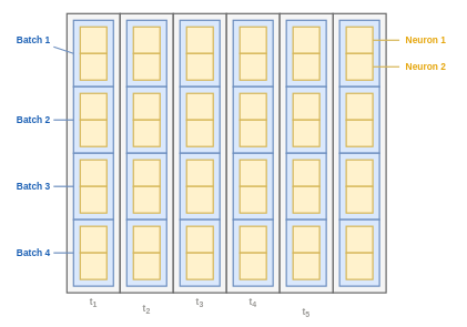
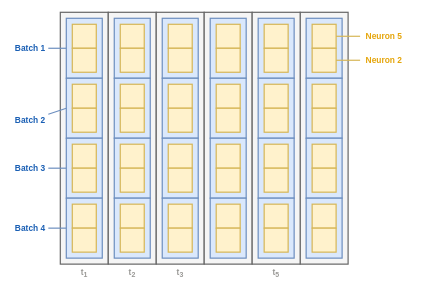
  <mxCell id="0" />
  <mxCell id="1" parent="0" />
  <mxCell id="2" value="" style="rounded=0;whiteSpace=wrap;html=1;fillColor=#f5f5f5;strokeColor=#666666;fontColor=#333333;strokeWidth=2;" vertex="1" parent="1"><mxGeometry x="500" y="20" width="80" height="420" as="geometry" /></mxCell>
  <mxCell id="3" value="" style="rounded=0;whiteSpace=wrap;html=1;fillColor=#dae8fc;strokeColor=#6c8ebf;strokeWidth=2;" vertex="1" parent="1"><mxGeometry x="510" y="30" width="60" height="100" as="geometry" /></mxCell>
  <mxCell id="4" value="" style="rounded=0;whiteSpace=wrap;html=1;fillColor=#fff2cc;strokeColor=#d6b656;strokeWidth=2;" vertex="1" parent="1"><mxGeometry x="520" y="40" width="40" height="40" as="geometry" /></mxCell>
  <mxCell id="5" value="" style="rounded=0;whiteSpace=wrap;html=1;fillColor=#fff2cc;strokeColor=#d6b656;strokeWidth=2;" vertex="1" parent="1"><mxGeometry x="520" y="80" width="40" height="40" as="geometry" /></mxCell>
  <mxCell id="6" value="" style="rounded=0;whiteSpace=wrap;html=1;fillColor=#dae8fc;strokeColor=#6c8ebf;strokeWidth=2;" vertex="1" parent="1"><mxGeometry x="510" y="130" width="60" height="100" as="geometry" /></mxCell>
  <mxCell id="7" value="" style="rounded=0;whiteSpace=wrap;html=1;fillColor=#fff2cc;strokeColor=#d6b656;strokeWidth=2;" vertex="1" parent="1"><mxGeometry x="520" y="140" width="40" height="40" as="geometry" /></mxCell>
  <mxCell id="8" value="" style="rounded=0;whiteSpace=wrap;html=1;fillColor=#fff2cc;strokeColor=#d6b656;strokeWidth=2;" vertex="1" parent="1"><mxGeometry x="520" y="180" width="40" height="40" as="geometry" /></mxCell>
  <mxCell id="9" value="" style="rounded=0;whiteSpace=wrap;html=1;fillColor=#dae8fc;strokeColor=#6c8ebf;strokeWidth=2;" vertex="1" parent="1"><mxGeometry x="510" y="230" width="60" height="100" as="geometry" /></mxCell>
  <mxCell id="10" value="" style="rounded=0;whiteSpace=wrap;html=1;fillColor=#fff2cc;strokeColor=#d6b656;strokeWidth=2;" vertex="1" parent="1"><mxGeometry x="520" y="240" width="40" height="40" as="geometry" /></mxCell>
  <mxCell id="11" value="" style="rounded=0;whiteSpace=wrap;html=1;fillColor=#fff2cc;strokeColor=#d6b656;strokeWidth=2;" vertex="1" parent="1"><mxGeometry x="520" y="280" width="40" height="40" as="geometry" /></mxCell>
  <mxCell id="12" value="" style="rounded=0;whiteSpace=wrap;html=1;fillColor=#dae8fc;strokeColor=#6c8ebf;strokeWidth=2;" vertex="1" parent="1"><mxGeometry x="510" y="330" width="60" height="100" as="geometry" /></mxCell>
  <mxCell id="13" value="" style="rounded=0;whiteSpace=wrap;html=1;fillColor=#fff2cc;strokeColor=#d6b656;strokeWidth=2;" vertex="1" parent="1"><mxGeometry x="520" y="340" width="40" height="40" as="geometry" /></mxCell>
  <mxCell id="14" value="" style="rounded=0;whiteSpace=wrap;html=1;fillColor=#fff2cc;strokeColor=#d6b656;strokeWidth=2;" vertex="1" parent="1"><mxGeometry x="520" y="380" width="40" height="40" as="geometry" /></mxCell>
  <mxCell id="15" value="" style="rounded=0;whiteSpace=wrap;html=1;fillColor=#f5f5f5;strokeColor=#666666;fontColor=#333333;strokeWidth=2;" vertex="1" parent="1"><mxGeometry x="100" y="20" width="80" height="420" as="geometry" /></mxCell>
  <mxCell id="16" value="" style="rounded=0;whiteSpace=wrap;html=1;fillColor=#dae8fc;strokeColor=#6c8ebf;strokeWidth=2;" vertex="1" parent="1"><mxGeometry x="110" y="30" width="60" height="100" as="geometry" /></mxCell>
  <mxCell id="17" value="" style="rounded=0;whiteSpace=wrap;html=1;fillColor=#fff2cc;strokeColor=#d6b656;strokeWidth=2;" vertex="1" parent="1"><mxGeometry x="120" y="40" width="40" height="40" as="geometry" /></mxCell>
  <mxCell id="18" value="" style="rounded=0;whiteSpace=wrap;html=1;fillColor=#fff2cc;strokeColor=#d6b656;strokeWidth=2;" vertex="1" parent="1"><mxGeometry x="120" y="80" width="40" height="40" as="geometry" /></mxCell>
  <mxCell id="19" value="&lt;font color=&quot;#9a9996&quot;&gt;&lt;b&gt;&lt;font style=&quot;font-size: 14px;&quot;&gt;t&lt;sub&gt;1&lt;br&gt;&lt;/sub&gt;&lt;/font&gt;&lt;/b&gt;&lt;/font&gt;" style="text;html=1;align=center;verticalAlign=middle;whiteSpace=wrap;rounded=0;" vertex="1" parent="1"><mxGeometry x="110" y="440" width="60" height="30" as="geometry" /></mxCell>
  <mxCell id="20" value="" style="rounded=0;whiteSpace=wrap;html=1;fillColor=#dae8fc;strokeColor=#6c8ebf;strokeWidth=2;" vertex="1" parent="1"><mxGeometry x="110" y="130" width="60" height="100" as="geometry" /></mxCell>
  <mxCell id="21" value="" style="rounded=0;whiteSpace=wrap;html=1;fillColor=#fff2cc;strokeColor=#d6b656;strokeWidth=2;" vertex="1" parent="1"><mxGeometry x="120" y="140" width="40" height="40" as="geometry" /></mxCell>
  <mxCell id="22" value="" style="rounded=0;whiteSpace=wrap;html=1;fillColor=#fff2cc;strokeColor=#d6b656;strokeWidth=2;" vertex="1" parent="1"><mxGeometry x="120" y="180" width="40" height="40" as="geometry" /></mxCell>
  <mxCell id="23" value="" style="rounded=0;whiteSpace=wrap;html=1;fillColor=#dae8fc;strokeColor=#6c8ebf;strokeWidth=2;" vertex="1" parent="1"><mxGeometry x="110" y="230" width="60" height="100" as="geometry" /></mxCell>
  <mxCell id="24" value="" style="rounded=0;whiteSpace=wrap;html=1;fillColor=#fff2cc;strokeColor=#d6b656;strokeWidth=2;" vertex="1" parent="1"><mxGeometry x="120" y="240" width="40" height="40" as="geometry" /></mxCell>
  <mxCell id="25" value="" style="rounded=0;whiteSpace=wrap;html=1;fillColor=#fff2cc;strokeColor=#d6b656;strokeWidth=2;" vertex="1" parent="1"><mxGeometry x="120" y="280" width="40" height="40" as="geometry" /></mxCell>
  <mxCell id="26" value="" style="rounded=0;whiteSpace=wrap;html=1;fillColor=#dae8fc;strokeColor=#6c8ebf;strokeWidth=2;" vertex="1" parent="1"><mxGeometry x="110" y="330" width="60" height="100" as="geometry" /></mxCell>
  <mxCell id="27" value="" style="rounded=0;whiteSpace=wrap;html=1;fillColor=#fff2cc;strokeColor=#d6b656;strokeWidth=2;" vertex="1" parent="1"><mxGeometry x="120" y="340" width="40" height="40" as="geometry" /></mxCell>
  <mxCell id="28" value="" style="rounded=0;whiteSpace=wrap;html=1;fillColor=#fff2cc;strokeColor=#d6b656;strokeWidth=2;" vertex="1" parent="1"><mxGeometry x="120" y="380" width="40" height="40" as="geometry" /></mxCell>
  <mxCell id="29" style="rounded=0;orthogonalLoop=1;jettySize=auto;html=1;entryX=0;entryY=0.5;entryDx=0;entryDy=0;endArrow=none;endFill=0;strokeWidth=2;strokeColor=#6c8ebf;fillColor=#dae8fc;" edge="1" parent="1" source="30"><mxGeometry relative="1" as="geometry"><mxPoint x="110" y="380" as="targetPoint" /></mxGeometry></mxCell>
  <mxCell id="30" value="&lt;div&gt;&lt;font color=&quot;#1a5fb4&quot;&gt;&lt;b&gt;&lt;font style=&quot;font-size: 14px;&quot;&gt;Batch 4&lt;/font&gt;&lt;/b&gt;&lt;/font&gt;&lt;/div&gt;" style="text;html=1;align=center;verticalAlign=middle;whiteSpace=wrap;rounded=0;" vertex="1" parent="1"><mxGeometry x="20" y="365" width="60" height="30" as="geometry" /></mxCell>
  <mxCell id="31" style="rounded=0;orthogonalLoop=1;jettySize=auto;html=1;entryX=0;entryY=0.5;entryDx=0;entryDy=0;endArrow=none;endFill=0;strokeWidth=2;fillColor=#dae8fc;strokeColor=#6c8ebf;" edge="1" parent="1" source="32"><mxGeometry relative="1" as="geometry"><mxPoint x="110" y="80" as="targetPoint" /></mxGeometry></mxCell>
- <mxCell id="32" value="&lt;font color=&quot;#1a5fb4&quot;&gt;&lt;b&gt;&lt;font style=&quot;font-size: 14px;&quot;&gt;Batch 1&lt;/font&gt;&lt;/b&gt;&lt;/font&gt;" style="text;html=1;align=center;verticalAlign=middle;whiteSpace=wrap;rounded=0;" vertex="1" parent="1"><mxGeometry x="20" y="45" width="60" height="30" as="geometry" /></mxCell>
+ <mxCell id="32" value="&lt;font color=&quot;#1a5fb4&quot;&gt;&lt;b&gt;&lt;font style=&quot;font-size: 14px;&quot;&gt;Batch 1&lt;/font&gt;&lt;/b&gt;&lt;/font&gt;" style="text;html=1;align=center;verticalAlign=middle;whiteSpace=wrap;rounded=0;" vertex="1" parent="1"><mxGeometry x="20" y="65" width="60" height="30" as="geometry" /></mxCell>
  <mxCell id="33" style="rounded=0;orthogonalLoop=1;jettySize=auto;html=1;entryX=0;entryY=0.5;entryDx=0;entryDy=0;endArrow=none;endFill=0;strokeWidth=2;strokeColor=#6c8ebf;fillColor=#dae8fc;" edge="1" parent="1" source="34"><mxGeometry relative="1" as="geometry"><mxPoint x="110" y="180" as="targetPoint" /></mxGeometry></mxCell>
- <mxCell id="34" value="&lt;div&gt;&lt;font color=&quot;#1a5fb4&quot;&gt;&lt;b&gt;&lt;font style=&quot;font-size: 14px;&quot;&gt;Batch 2&lt;/font&gt;&lt;/b&gt;&lt;/font&gt;&lt;/div&gt;" style="text;html=1;align=center;verticalAlign=middle;whiteSpace=wrap;rounded=0;" vertex="1" parent="1"><mxGeometry x="20" y="165" width="60" height="30" as="geometry" /></mxCell>
+ <mxCell id="34" value="&lt;div&gt;&lt;font color=&quot;#1a5fb4&quot;&gt;&lt;b&gt;&lt;font style=&quot;font-size: 14px;&quot;&gt;Batch 2&lt;/font&gt;&lt;/b&gt;&lt;/font&gt;&lt;/div&gt;" style="text;html=1;align=center;verticalAlign=middle;whiteSpace=wrap;rounded=0;" vertex="1" parent="1"><mxGeometry x="20" y="185" width="60" height="30" as="geometry" /></mxCell>
  <mxCell id="35" style="rounded=0;orthogonalLoop=1;jettySize=auto;html=1;entryX=0;entryY=0.5;entryDx=0;entryDy=0;endArrow=none;endFill=0;strokeWidth=2;strokeColor=#6c8ebf;fillColor=#dae8fc;" edge="1" parent="1" source="36"><mxGeometry relative="1" as="geometry"><mxPoint x="110" y="280" as="targetPoint" /></mxGeometry></mxCell>
  <mxCell id="36" value="&lt;div&gt;&lt;font color=&quot;#1a5fb4&quot;&gt;&lt;b&gt;&lt;font style=&quot;font-size: 14px;&quot;&gt;Batch 3&lt;/font&gt;&lt;/b&gt;&lt;/font&gt;&lt;/div&gt;" style="text;html=1;align=center;verticalAlign=middle;whiteSpace=wrap;rounded=0;" vertex="1" parent="1"><mxGeometry x="20" y="265" width="60" height="30" as="geometry" /></mxCell>
  <mxCell id="37" style="rounded=0;orthogonalLoop=1;jettySize=auto;html=1;fillColor=#fff2cc;strokeColor=#d6b656;strokeWidth=2;endArrow=none;endFill=0;" edge="1" parent="1" source="38" target="4"><mxGeometry relative="1" as="geometry" /></mxCell>
- <mxCell id="38" value="&lt;font color=&quot;#e5a50a&quot; style=&quot;font-size: 14px;&quot;&gt;&lt;b&gt;&lt;font&gt;Neuron 1&lt;/font&gt;&lt;/b&gt;&lt;/font&gt;&lt;font color=&quot;#e5a50a&quot; style=&quot;font-size: 14px;&quot;&gt;&lt;b&gt;&lt;br&gt;&lt;/b&gt;&lt;/font&gt;" style="text;html=1;align=center;verticalAlign=middle;whiteSpace=wrap;rounded=0;" vertex="1" parent="1"><mxGeometry x="600" y="45" width="80" height="30" as="geometry" /></mxCell>
+ <mxCell id="38" value="&lt;font color=&quot;#e5a50a&quot; style=&quot;font-size: 14px;&quot;&gt;&lt;b&gt;&lt;font&gt;Neuron 5&lt;/font&gt;&lt;/b&gt;&lt;/font&gt;&lt;font color=&quot;#e5a50a&quot; style=&quot;font-size: 14px;&quot;&gt;&lt;b&gt;&lt;br&gt;&lt;/b&gt;&lt;/font&gt;" style="text;html=1;align=center;verticalAlign=middle;whiteSpace=wrap;rounded=0;" vertex="1" parent="1"><mxGeometry x="600" y="45" width="80" height="30" as="geometry" /></mxCell>
  <mxCell id="39" style="rounded=0;orthogonalLoop=1;jettySize=auto;html=1;fillColor=#fff2cc;strokeColor=#d6b656;strokeWidth=2;endArrow=none;endFill=0;" edge="1" parent="1" source="40"><mxGeometry relative="1" as="geometry"><mxPoint x="560" y="100" as="targetPoint" /></mxGeometry></mxCell>
  <mxCell id="40" value="&lt;font color=&quot;#e5a50a&quot; style=&quot;font-size: 14px;&quot;&gt;&lt;b&gt;&lt;font&gt;Neuron 2&lt;/font&gt;&lt;/b&gt;&lt;/font&gt;&lt;font color=&quot;#e5a50a&quot; style=&quot;font-size: 14px;&quot;&gt;&lt;b&gt;&lt;font&gt;&lt;br&gt;&lt;/font&gt;&lt;/b&gt;&lt;/font&gt;" style="text;html=1;align=center;verticalAlign=middle;whiteSpace=wrap;rounded=0;" vertex="1" parent="1"><mxGeometry x="600" y="85" width="80" height="30" as="geometry" /></mxCell>
  <mxCell id="41" value="" style="rounded=0;whiteSpace=wrap;html=1;fillColor=#f5f5f5;strokeColor=#666666;fontColor=#333333;strokeWidth=2;" vertex="1" parent="1"><mxGeometry x="180" y="20" width="80" height="420" as="geometry" /></mxCell>
  <mxCell id="42" value="" style="rounded=0;whiteSpace=wrap;html=1;fillColor=#dae8fc;strokeColor=#6c8ebf;strokeWidth=2;" vertex="1" parent="1"><mxGeometry x="190" y="30" width="60" height="100" as="geometry" /></mxCell>
  <mxCell id="43" value="" style="rounded=0;whiteSpace=wrap;html=1;fillColor=#fff2cc;strokeColor=#d6b656;strokeWidth=2;" vertex="1" parent="1"><mxGeometry x="200" y="40" width="40" height="40" as="geometry" /></mxCell>
  <mxCell id="44" value="" style="rounded=0;whiteSpace=wrap;html=1;fillColor=#fff2cc;strokeColor=#d6b656;strokeWidth=2;" vertex="1" parent="1"><mxGeometry x="200" y="80" width="40" height="40" as="geometry" /></mxCell>
- <mxCell id="45" value="&lt;font color=&quot;#9a9996&quot;&gt;&lt;b&gt;&lt;font style=&quot;font-size: 14px;&quot;&gt;t&lt;sub&gt;2&lt;br&gt;&lt;/sub&gt;&lt;/font&gt;&lt;/b&gt;&lt;/font&gt;" style="text;html=1;align=center;verticalAlign=middle;whiteSpace=wrap;rounded=0;" vertex="1" parent="1"><mxGeometry x="190" y="450" width="60" height="30" as="geometry" /></mxCell>
+ <mxCell id="45" value="&lt;font color=&quot;#9a9996&quot;&gt;&lt;b&gt;&lt;font style=&quot;font-size: 14px;&quot;&gt;t&lt;sub&gt;2&lt;br&gt;&lt;/sub&gt;&lt;/font&gt;&lt;/b&gt;&lt;/font&gt;" style="text;html=1;align=center;verticalAlign=middle;whiteSpace=wrap;rounded=0;" vertex="1" parent="1"><mxGeometry x="190" y="440" width="60" height="30" as="geometry" /></mxCell>
  <mxCell id="46" value="" style="rounded=0;whiteSpace=wrap;html=1;fillColor=#dae8fc;strokeColor=#6c8ebf;strokeWidth=2;" vertex="1" parent="1"><mxGeometry x="190" y="130" width="60" height="100" as="geometry" /></mxCell>
  <mxCell id="47" value="" style="rounded=0;whiteSpace=wrap;html=1;fillColor=#fff2cc;strokeColor=#d6b656;strokeWidth=2;" vertex="1" parent="1"><mxGeometry x="200" y="140" width="40" height="40" as="geometry" /></mxCell>
  <mxCell id="48" value="" style="rounded=0;whiteSpace=wrap;html=1;fillColor=#fff2cc;strokeColor=#d6b656;strokeWidth=2;" vertex="1" parent="1"><mxGeometry x="200" y="180" width="40" height="40" as="geometry" /></mxCell>
  <mxCell id="49" value="" style="rounded=0;whiteSpace=wrap;html=1;fillColor=#dae8fc;strokeColor=#6c8ebf;strokeWidth=2;" vertex="1" parent="1"><mxGeometry x="190" y="230" width="60" height="100" as="geometry" /></mxCell>
  <mxCell id="50" value="" style="rounded=0;whiteSpace=wrap;html=1;fillColor=#fff2cc;strokeColor=#d6b656;strokeWidth=2;" vertex="1" parent="1"><mxGeometry x="200" y="240" width="40" height="40" as="geometry" /></mxCell>
  <mxCell id="51" value="" style="rounded=0;whiteSpace=wrap;html=1;fillColor=#fff2cc;strokeColor=#d6b656;strokeWidth=2;" vertex="1" parent="1"><mxGeometry x="200" y="280" width="40" height="40" as="geometry" /></mxCell>
  <mxCell id="52" value="" style="rounded=0;whiteSpace=wrap;html=1;fillColor=#dae8fc;strokeColor=#6c8ebf;strokeWidth=2;" vertex="1" parent="1"><mxGeometry x="190" y="330" width="60" height="100" as="geometry" /></mxCell>
  <mxCell id="53" value="" style="rounded=0;whiteSpace=wrap;html=1;fillColor=#fff2cc;strokeColor=#d6b656;strokeWidth=2;" vertex="1" parent="1"><mxGeometry x="200" y="340" width="40" height="40" as="geometry" /></mxCell>
  <mxCell id="54" value="" style="rounded=0;whiteSpace=wrap;html=1;fillColor=#fff2cc;strokeColor=#d6b656;strokeWidth=2;" vertex="1" parent="1"><mxGeometry x="200" y="380" width="40" height="40" as="geometry" /></mxCell>
  <mxCell id="55" value="" style="rounded=0;whiteSpace=wrap;html=1;fillColor=#f5f5f5;strokeColor=#666666;fontColor=#333333;strokeWidth=2;" vertex="1" parent="1"><mxGeometry x="260" y="20" width="80" height="420" as="geometry" /></mxCell>
  <mxCell id="56" value="" style="rounded=0;whiteSpace=wrap;html=1;fillColor=#dae8fc;strokeColor=#6c8ebf;strokeWidth=2;" vertex="1" parent="1"><mxGeometry x="270" y="30" width="60" height="100" as="geometry" /></mxCell>
  <mxCell id="57" value="" style="rounded=0;whiteSpace=wrap;html=1;fillColor=#fff2cc;strokeColor=#d6b656;strokeWidth=2;" vertex="1" parent="1"><mxGeometry x="280" y="40" width="40" height="40" as="geometry" /></mxCell>
  <mxCell id="58" value="" style="rounded=0;whiteSpace=wrap;html=1;fillColor=#fff2cc;strokeColor=#d6b656;strokeWidth=2;" vertex="1" parent="1"><mxGeometry x="280" y="80" width="40" height="40" as="geometry" /></mxCell>
  <mxCell id="59" value="&lt;font color=&quot;#9a9996&quot;&gt;&lt;b&gt;&lt;font style=&quot;font-size: 14px;&quot;&gt;t&lt;sub&gt;3&lt;br&gt;&lt;/sub&gt;&lt;/font&gt;&lt;/b&gt;&lt;/font&gt;" style="text;html=1;align=center;verticalAlign=middle;whiteSpace=wrap;rounded=0;" vertex="1" parent="1"><mxGeometry x="270" y="440" width="60" height="30" as="geometry" /></mxCell>
  <mxCell id="60" value="" style="rounded=0;whiteSpace=wrap;html=1;fillColor=#dae8fc;strokeColor=#6c8ebf;strokeWidth=2;" vertex="1" parent="1"><mxGeometry x="270" y="130" width="60" height="100" as="geometry" /></mxCell>
  <mxCell id="61" value="" style="rounded=0;whiteSpace=wrap;html=1;fillColor=#fff2cc;strokeColor=#d6b656;strokeWidth=2;" vertex="1" parent="1"><mxGeometry x="280" y="140" width="40" height="40" as="geometry" /></mxCell>
  <mxCell id="62" value="" style="rounded=0;whiteSpace=wrap;html=1;fillColor=#fff2cc;strokeColor=#d6b656;strokeWidth=2;" vertex="1" parent="1"><mxGeometry x="280" y="180" width="40" height="40" as="geometry" /></mxCell>
  <mxCell id="63" value="" style="rounded=0;whiteSpace=wrap;html=1;fillColor=#dae8fc;strokeColor=#6c8ebf;strokeWidth=2;" vertex="1" parent="1"><mxGeometry x="270" y="230" width="60" height="100" as="geometry" /></mxCell>
  <mxCell id="64" value="" style="rounded=0;whiteSpace=wrap;html=1;fillColor=#fff2cc;strokeColor=#d6b656;strokeWidth=2;" vertex="1" parent="1"><mxGeometry x="280" y="240" width="40" height="40" as="geometry" /></mxCell>
  <mxCell id="65" value="" style="rounded=0;whiteSpace=wrap;html=1;fillColor=#fff2cc;strokeColor=#d6b656;strokeWidth=2;" vertex="1" parent="1"><mxGeometry x="280" y="280" width="40" height="40" as="geometry" /></mxCell>
  <mxCell id="66" value="" style="rounded=0;whiteSpace=wrap;html=1;fillColor=#dae8fc;strokeColor=#6c8ebf;strokeWidth=2;" vertex="1" parent="1"><mxGeometry x="270" y="330" width="60" height="100" as="geometry" /></mxCell>
  <mxCell id="67" value="" style="rounded=0;whiteSpace=wrap;html=1;fillColor=#fff2cc;strokeColor=#d6b656;strokeWidth=2;" vertex="1" parent="1"><mxGeometry x="280" y="340" width="40" height="40" as="geometry" /></mxCell>
  <mxCell id="68" value="" style="rounded=0;whiteSpace=wrap;html=1;fillColor=#fff2cc;strokeColor=#d6b656;strokeWidth=2;" vertex="1" parent="1"><mxGeometry x="280" y="380" width="40" height="40" as="geometry" /></mxCell>
  <mxCell id="69" value="" style="rounded=0;whiteSpace=wrap;html=1;fillColor=#f5f5f5;strokeColor=#666666;fontColor=#333333;strokeWidth=2;" vertex="1" parent="1"><mxGeometry x="340" y="20" width="80" height="420" as="geometry" /></mxCell>
  <mxCell id="70" value="" style="rounded=0;whiteSpace=wrap;html=1;fillColor=#dae8fc;strokeColor=#6c8ebf;strokeWidth=2;" vertex="1" parent="1"><mxGeometry x="350" y="30" width="60" height="100" as="geometry" /></mxCell>
  <mxCell id="71" value="" style="rounded=0;whiteSpace=wrap;html=1;fillColor=#fff2cc;strokeColor=#d6b656;strokeWidth=2;" vertex="1" parent="1"><mxGeometry x="360" y="40" width="40" height="40" as="geometry" /></mxCell>
  <mxCell id="72" value="" style="rounded=0;whiteSpace=wrap;html=1;fillColor=#fff2cc;strokeColor=#d6b656;strokeWidth=2;" vertex="1" parent="1"><mxGeometry x="360" y="80" width="40" height="40" as="geometry" /></mxCell>
- <mxCell id="73" value="&lt;font color=&quot;#9a9996&quot;&gt;&lt;b&gt;&lt;font style=&quot;font-size: 14px;&quot;&gt;t&lt;sub&gt;4&lt;br&gt;&lt;/sub&gt;&lt;/font&gt;&lt;/b&gt;&lt;/font&gt;" style="text;html=1;align=center;verticalAlign=middle;whiteSpace=wrap;rounded=0;" vertex="1" parent="1"><mxGeometry x="350" y="440" width="60" height="30" as="geometry" /></mxCell>
  <mxCell id="74" value="" style="rounded=0;whiteSpace=wrap;html=1;fillColor=#dae8fc;strokeColor=#6c8ebf;strokeWidth=2;" vertex="1" parent="1"><mxGeometry x="350" y="130" width="60" height="100" as="geometry" /></mxCell>
  <mxCell id="75" value="" style="rounded=0;whiteSpace=wrap;html=1;fillColor=#fff2cc;strokeColor=#d6b656;strokeWidth=2;" vertex="1" parent="1"><mxGeometry x="360" y="140" width="40" height="40" as="geometry" /></mxCell>
  <mxCell id="76" value="" style="rounded=0;whiteSpace=wrap;html=1;fillColor=#fff2cc;strokeColor=#d6b656;strokeWidth=2;" vertex="1" parent="1"><mxGeometry x="360" y="180" width="40" height="40" as="geometry" /></mxCell>
  <mxCell id="77" value="" style="rounded=0;whiteSpace=wrap;html=1;fillColor=#dae8fc;strokeColor=#6c8ebf;strokeWidth=2;" vertex="1" parent="1"><mxGeometry x="350" y="230" width="60" height="100" as="geometry" /></mxCell>
  <mxCell id="78" value="" style="rounded=0;whiteSpace=wrap;html=1;fillColor=#fff2cc;strokeColor=#d6b656;strokeWidth=2;" vertex="1" parent="1"><mxGeometry x="360" y="240" width="40" height="40" as="geometry" /></mxCell>
  <mxCell id="79" value="" style="rounded=0;whiteSpace=wrap;html=1;fillColor=#fff2cc;strokeColor=#d6b656;strokeWidth=2;" vertex="1" parent="1"><mxGeometry x="360" y="280" width="40" height="40" as="geometry" /></mxCell>
  <mxCell id="80" value="" style="rounded=0;whiteSpace=wrap;html=1;fillColor=#dae8fc;strokeColor=#6c8ebf;strokeWidth=2;" vertex="1" parent="1"><mxGeometry x="350" y="330" width="60" height="100" as="geometry" /></mxCell>
  <mxCell id="81" value="" style="rounded=0;whiteSpace=wrap;html=1;fillColor=#fff2cc;strokeColor=#d6b656;strokeWidth=2;" vertex="1" parent="1"><mxGeometry x="360" y="340" width="40" height="40" as="geometry" /></mxCell>
  <mxCell id="82" value="" style="rounded=0;whiteSpace=wrap;html=1;fillColor=#fff2cc;strokeColor=#d6b656;strokeWidth=2;" vertex="1" parent="1"><mxGeometry x="360" y="380" width="40" height="40" as="geometry" /></mxCell>
  <mxCell id="83" value="" style="rounded=0;whiteSpace=wrap;html=1;fillColor=#f5f5f5;strokeColor=#666666;fontColor=#333333;strokeWidth=2;" vertex="1" parent="1"><mxGeometry x="420" y="20" width="80" height="420" as="geometry" /></mxCell>
  <mxCell id="84" value="" style="rounded=0;whiteSpace=wrap;html=1;fillColor=#dae8fc;strokeColor=#6c8ebf;strokeWidth=2;" vertex="1" parent="1"><mxGeometry x="430" y="30" width="60" height="100" as="geometry" /></mxCell>
  <mxCell id="85" value="" style="rounded=0;whiteSpace=wrap;html=1;fillColor=#fff2cc;strokeColor=#d6b656;strokeWidth=2;" vertex="1" parent="1"><mxGeometry x="440" y="40" width="40" height="40" as="geometry" /></mxCell>
  <mxCell id="86" value="" style="rounded=0;whiteSpace=wrap;html=1;fillColor=#fff2cc;strokeColor=#d6b656;strokeWidth=2;" vertex="1" parent="1"><mxGeometry x="440" y="80" width="40" height="40" as="geometry" /></mxCell>
- <mxCell id="87" value="&lt;font color=&quot;#9a9996&quot;&gt;&lt;b&gt;&lt;font style=&quot;font-size: 14px;&quot;&gt;t&lt;sub&gt;5&lt;br&gt;&lt;/sub&gt;&lt;/font&gt;&lt;/b&gt;&lt;/font&gt;" style="text;html=1;align=center;verticalAlign=middle;whiteSpace=wrap;rounded=0;" vertex="1" parent="1"><mxGeometry x="430" y="455" width="60" height="30" as="geometry" /></mxCell>
+ <mxCell id="87" value="&lt;font color=&quot;#9a9996&quot;&gt;&lt;b&gt;&lt;font style=&quot;font-size: 14px;&quot;&gt;t&lt;sub&gt;5&lt;br&gt;&lt;/sub&gt;&lt;/font&gt;&lt;/b&gt;&lt;/font&gt;" style="text;html=1;align=center;verticalAlign=middle;whiteSpace=wrap;rounded=0;" vertex="1" parent="1"><mxGeometry x="430" y="440" width="60" height="30" as="geometry" /></mxCell>
  <mxCell id="88" value="" style="rounded=0;whiteSpace=wrap;html=1;fillColor=#dae8fc;strokeColor=#6c8ebf;strokeWidth=2;" vertex="1" parent="1"><mxGeometry x="430" y="130" width="60" height="100" as="geometry" /></mxCell>
  <mxCell id="89" value="" style="rounded=0;whiteSpace=wrap;html=1;fillColor=#fff2cc;strokeColor=#d6b656;strokeWidth=2;" vertex="1" parent="1"><mxGeometry x="440" y="140" width="40" height="40" as="geometry" /></mxCell>
  <mxCell id="90" value="" style="rounded=0;whiteSpace=wrap;html=1;fillColor=#fff2cc;strokeColor=#d6b656;strokeWidth=2;" vertex="1" parent="1"><mxGeometry x="440" y="180" width="40" height="40" as="geometry" /></mxCell>
  <mxCell id="91" value="" style="rounded=0;whiteSpace=wrap;html=1;fillColor=#dae8fc;strokeColor=#6c8ebf;strokeWidth=2;" vertex="1" parent="1"><mxGeometry x="430" y="230" width="60" height="100" as="geometry" /></mxCell>
  <mxCell id="92" value="" style="rounded=0;whiteSpace=wrap;html=1;fillColor=#fff2cc;strokeColor=#d6b656;strokeWidth=2;" vertex="1" parent="1"><mxGeometry x="440" y="240" width="40" height="40" as="geometry" /></mxCell>
  <mxCell id="93" value="" style="rounded=0;whiteSpace=wrap;html=1;fillColor=#fff2cc;strokeColor=#d6b656;strokeWidth=2;" vertex="1" parent="1"><mxGeometry x="440" y="280" width="40" height="40" as="geometry" /></mxCell>
  <mxCell id="94" value="" style="rounded=0;whiteSpace=wrap;html=1;fillColor=#dae8fc;strokeColor=#6c8ebf;strokeWidth=2;" vertex="1" parent="1"><mxGeometry x="430" y="330" width="60" height="100" as="geometry" /></mxCell>
  <mxCell id="95" value="" style="rounded=0;whiteSpace=wrap;html=1;fillColor=#fff2cc;strokeColor=#d6b656;strokeWidth=2;" vertex="1" parent="1"><mxGeometry x="440" y="340" width="40" height="40" as="geometry" /></mxCell>
  <mxCell id="96" value="" style="rounded=0;whiteSpace=wrap;html=1;fillColor=#fff2cc;strokeColor=#d6b656;strokeWidth=2;" vertex="1" parent="1"><mxGeometry x="440" y="380" width="40" height="40" as="geometry" /></mxCell>
